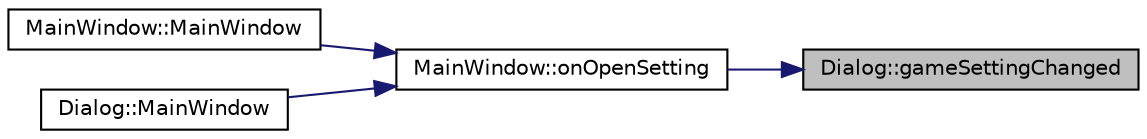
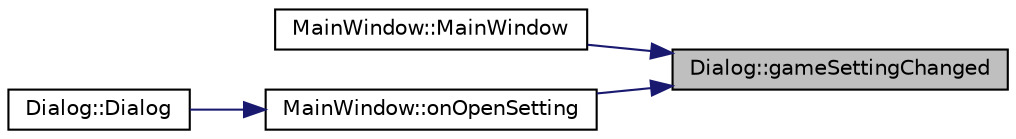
  digraph {
    rankdir=RL
    node [color=black fillcolor=white fontname=Helvetica fontsize=10 shape=record style=filled]
    edge [color=midnightblue dir=back fontname=Helvetica fontsize=10 labelfontname=Helvetica labelfontsize=10 style=solid]
    n1 [fillcolor=grey75 fontcolor=black height=0.2 label="Dialog::gameSettingChanged" width=0.4]
    n2 [height=0.2 label="MainWindow::MainWindow" width=0.4]
    n3 [height=0.2 label="MainWindow::onOpenSetting" width=0.4]
-   n4 [height=0.2 label="Dialog::MainWindow" width=0.4]
-   n3 -> n2
+   n4 [height=0.2 label="Dialog::Dialog" width=0.4]
+   n1 -> n2
    n1 -> n3
    n3 -> n4
  }
